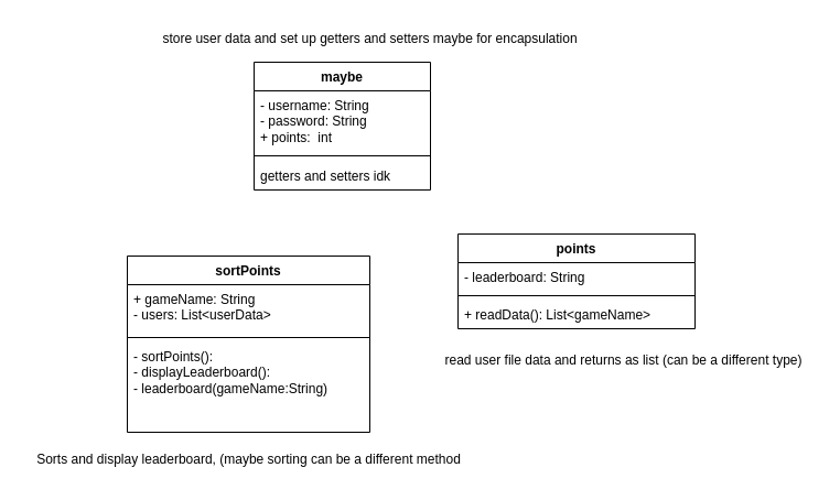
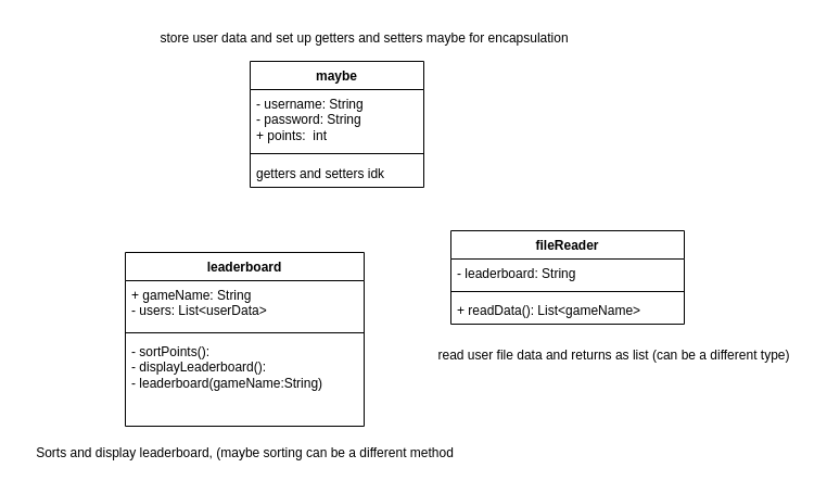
  <mxCell id="0" />
  <mxCell id="1" parent="0" />
- <mxCell id="2" value="points" style="swimlane;fontStyle=1;align=center;verticalAlign=top;childLayout=stackLayout;horizontal=1;startSize=26;horizontalStack=0;resizeParent=1;resizeParentMax=0;resizeLast=0;collapsible=1;marginBottom=0;whiteSpace=wrap;html=1;" vertex="1" parent="1"><mxGeometry x="415" y="212" width="215" height="86" as="geometry" /></mxCell>
+ <mxCell id="2" value="fileReader" style="swimlane;fontStyle=1;align=center;verticalAlign=top;childLayout=stackLayout;horizontal=1;startSize=26;horizontalStack=0;resizeParent=1;resizeParentMax=0;resizeLast=0;collapsible=1;marginBottom=0;whiteSpace=wrap;html=1;" vertex="1" parent="1"><mxGeometry x="415" y="212" width="215" height="86" as="geometry" /></mxCell>
  <mxCell id="3" value="- leaderboard: String" style="text;strokeColor=none;fillColor=none;align=left;verticalAlign=top;spacingLeft=4;spacingRight=4;overflow=hidden;rotatable=0;points=[[0,0.5],[1,0.5]];portConstraint=eastwest;whiteSpace=wrap;html=1;" vertex="1" parent="2"><mxGeometry y="26" width="215" height="26" as="geometry" /></mxCell>
  <mxCell id="4" value="" style="line;strokeWidth=1;fillColor=none;align=left;verticalAlign=middle;spacingTop=-1;spacingLeft=3;spacingRight=3;rotatable=0;labelPosition=right;points=[];portConstraint=eastwest;strokeColor=inherit;" vertex="1" parent="2"><mxGeometry y="52" width="215" height="8" as="geometry" /></mxCell>
  <mxCell id="5" value="+ readData(): List&amp;lt;gameName&amp;gt;" style="text;strokeColor=none;fillColor=none;align=left;verticalAlign=top;spacingLeft=4;spacingRight=4;overflow=hidden;rotatable=0;points=[[0,0.5],[1,0.5]];portConstraint=eastwest;whiteSpace=wrap;html=1;" vertex="1" parent="2"><mxGeometry y="60" width="215" height="26" as="geometry" /></mxCell>
  <mxCell id="6" value="maybe" style="swimlane;fontStyle=1;align=center;verticalAlign=top;childLayout=stackLayout;horizontal=1;startSize=26;horizontalStack=0;resizeParent=1;resizeParentMax=0;resizeLast=0;collapsible=1;marginBottom=0;whiteSpace=wrap;html=1;" vertex="1" parent="1"><mxGeometry x="230" y="56" width="160" height="116" as="geometry" /></mxCell>
  <mxCell id="7" value="&lt;div&gt;- username: String&lt;/div&gt;&lt;div&gt;- password: String &lt;br&gt;&lt;/div&gt;&lt;div&gt;+ points:&amp;nbsp; int&lt;/div&gt;" style="text;strokeColor=none;fillColor=none;align=left;verticalAlign=top;spacingLeft=4;spacingRight=4;overflow=hidden;rotatable=0;points=[[0,0.5],[1,0.5]];portConstraint=eastwest;whiteSpace=wrap;html=1;" vertex="1" parent="6"><mxGeometry y="26" width="160" height="54" as="geometry" /></mxCell>
  <mxCell id="8" value="" style="line;strokeWidth=1;fillColor=none;align=left;verticalAlign=middle;spacingTop=-1;spacingLeft=3;spacingRight=3;rotatable=0;labelPosition=right;points=[];portConstraint=eastwest;strokeColor=inherit;" vertex="1" parent="6"><mxGeometry y="80" width="160" height="10" as="geometry" /></mxCell>
  <mxCell id="9" value="getters and setters idk" style="text;strokeColor=none;fillColor=none;align=left;verticalAlign=top;spacingLeft=4;spacingRight=4;overflow=hidden;rotatable=0;points=[[0,0.5],[1,0.5]];portConstraint=eastwest;whiteSpace=wrap;html=1;" vertex="1" parent="6"><mxGeometry y="90" width="160" height="26" as="geometry" /></mxCell>
- <mxCell id="10" value="sortPoints" style="swimlane;fontStyle=1;align=center;verticalAlign=top;childLayout=stackLayout;horizontal=1;startSize=26;horizontalStack=0;resizeParent=1;resizeParentMax=0;resizeLast=0;collapsible=1;marginBottom=0;whiteSpace=wrap;html=1;" vertex="1" parent="1"><mxGeometry x="115" y="232" width="220" height="160" as="geometry" /></mxCell>
+ <mxCell id="10" value="leaderboard" style="swimlane;fontStyle=1;align=center;verticalAlign=top;childLayout=stackLayout;horizontal=1;startSize=26;horizontalStack=0;resizeParent=1;resizeParentMax=0;resizeLast=0;collapsible=1;marginBottom=0;whiteSpace=wrap;html=1;" vertex="1" parent="1"><mxGeometry x="115" y="232" width="220" height="160" as="geometry" /></mxCell>
  <mxCell id="11" value="&lt;div&gt;+ gameName: String&lt;/div&gt;&lt;div&gt;- users: List&amp;lt;userData&amp;gt;&lt;/div&gt;" style="text;strokeColor=none;fillColor=none;align=left;verticalAlign=top;spacingLeft=4;spacingRight=4;overflow=hidden;rotatable=0;points=[[0,0.5],[1,0.5]];portConstraint=eastwest;whiteSpace=wrap;html=1;" vertex="1" parent="10"><mxGeometry y="26" width="220" height="44" as="geometry" /></mxCell>
  <mxCell id="12" value="" style="line;strokeWidth=1;fillColor=none;align=left;verticalAlign=middle;spacingTop=-1;spacingLeft=3;spacingRight=3;rotatable=0;labelPosition=right;points=[];portConstraint=eastwest;strokeColor=inherit;" vertex="1" parent="10"><mxGeometry y="70" width="220" height="8" as="geometry" /></mxCell>
  <mxCell id="13" value="&lt;div&gt;- sortPoints():&lt;/div&gt;&lt;div&gt;- displayLeaderboard():&lt;/div&gt;&lt;div&gt;- leaderboard(gameName:String)&lt;/div&gt;" style="text;strokeColor=none;fillColor=none;align=left;verticalAlign=top;spacingLeft=4;spacingRight=4;overflow=hidden;rotatable=0;points=[[0,0.5],[1,0.5]];portConstraint=eastwest;whiteSpace=wrap;html=1;" vertex="1" parent="10"><mxGeometry y="78" width="220" height="82" as="geometry" /></mxCell>
  <mxCell id="14" value="Sorts and display leaderboard, (maybe sorting can be a different method" style="text;html=1;align=center;verticalAlign=middle;resizable=0;points=[];autosize=1;strokeColor=none;fillColor=none;" vertex="1" parent="1"><mxGeometry x="20" y="402" width="410" height="30" as="geometry" /></mxCell>
  <mxCell id="15" value="read user file data and returns as list (can be a different type)" style="text;html=1;align=center;verticalAlign=middle;resizable=0;points=[];autosize=1;strokeColor=none;fillColor=none;" vertex="1" parent="1"><mxGeometry x="390" y="312" width="350" height="30" as="geometry" /></mxCell>
  <mxCell id="16" value="store user data and set up getters and setters maybe for encapsulation" style="text;html=1;align=center;verticalAlign=middle;resizable=0;points=[];autosize=1;strokeColor=none;fillColor=none;" vertex="1" parent="1"><mxGeometry x="135" y="20" width="400" height="30" as="geometry" /></mxCell>
